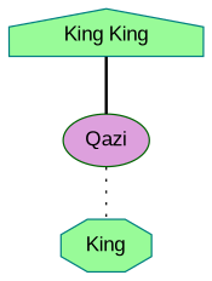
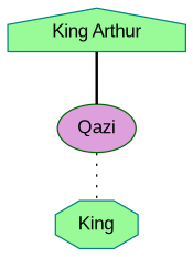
  graph {
    fontname="Liberation Sans"
    node [color=teal fillcolor=palegreen fontname="Liberation Sans" style=filled]
    edge [fontname="Liberation Sans"]
-   n1 [label="King King" shape=house]
+   n1 [label="King Arthur" shape=house]
    n2 [color=darkgreen fillcolor=plum label=Qazi shape=ellipse]
    n3 [label=King shape=octagon]
    n1 -- n2 [style=bold]
    n2 -- n3 [style=dotted]
  }
